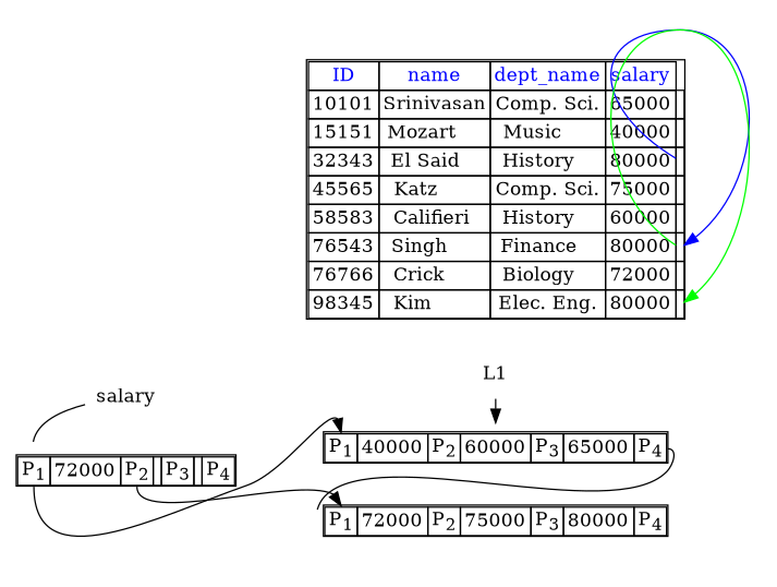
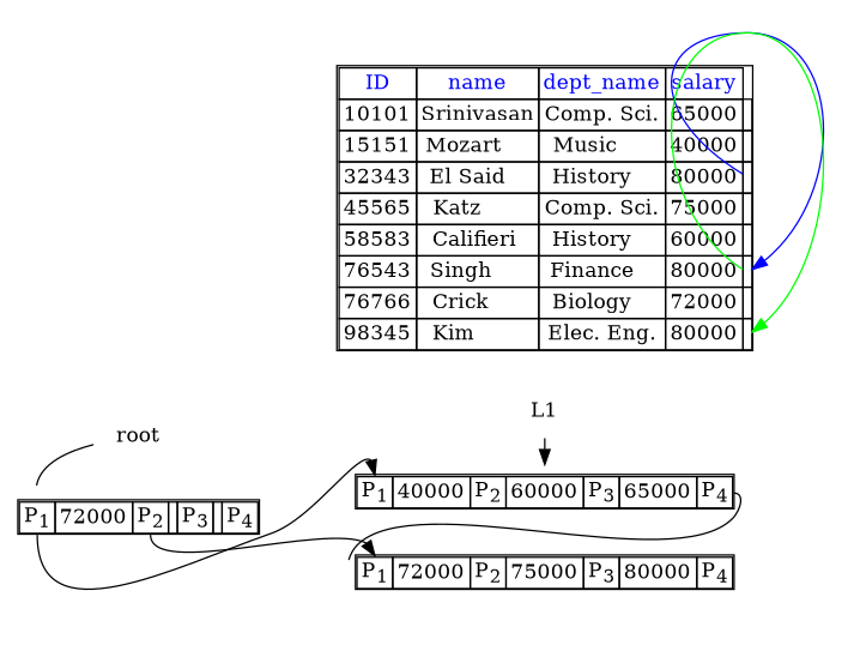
  digraph {
    splines=true
    rankdir=LR
    node [shape=none]
    edge [headport=ptr1]
    n1 [label=<<table border="1" cellborder="1" cellspacing="0">                     <tr>                         <td port="ptr1">P<sub>1</sub></td>                         <td port="key1">72000</td>                         <td port="ptr2">P<sub>2</sub></td>                         <td port="key2"></td>                         <td port="ptr3">P<sub>3</sub></td>                         <td port="key3"></td>                         <td port="ptr4">P<sub>4</sub></td>                     </tr>                 </table>>]
-   n2 [label=salary color=teal]
+   n2 [label=root color=teal]
    n3 [label=<<table border="1" cellborder="1" cellspacing="0">                     <tr>                         <td port="ptr1">P<sub>1</sub></td>                         <td port="key1">40000</td>                         <td port="ptr2">P<sub>2</sub></td>                         <td port="key2">60000</td>                         <td port="ptr3">P<sub>3</sub></td>                         <td port="key3">65000</td>                         <td port="ptr4">P<sub>4</sub></td>                     </tr>                 </table>>]
    n4 [label=<<table border="1" cellborder="1" cellspacing="0">                     <tr>                         <td port="ptr1">P<sub>1</sub></td>                         <td port="key1">72000</td>                         <td port="ptr2">P<sub>2</sub></td>                         <td port="key2">75000</td>                         <td port="ptr3">P<sub>3</sub></td>                         <td port="key3">80000</td>                         <td port="ptr4">P<sub>4</sub></td>                     </tr>                 </table>>]
    n5 [label=L1 color=blue]
    n6 [label=<<table border="1" cellborder="1" cellspacing="0">                  <tr><td><font color="blue">ID</font></td>                        <td><font color="blue">name</font></td>                        <td><font color="blue">dept_name</font></td>                        <td><font color="blue">salary</font></td>                        </tr>                  <tr><td port="id1">10101</td><td port="name1">Srinivasan</td><td port="dept_name1">Comp. Sci.</td><td port="salary1">65000</td><td port="next_ptr1"></td></tr>                  <tr><td port="id3">15151</td><td port="name3">Mozart    </td><td port="dept_name3">Music     </td><td port="salary3">40000</td><td port="next_ptr3"></td></tr>                  <tr><td port="id5">32343</td><td port="name5">El Said   </td><td port="dept_name5">History   </td><td port="salary5">80000</td><td port="next_ptr5"></td></tr>                  <tr><td port="id7">45565</td><td port="name7">Katz      </td><td port="dept_name7">Comp. Sci.</td><td port="salary7">75000</td><td port="next_ptr7"></td></tr>                  <tr><td port="id8">58583</td><td port="name8">Califieri </td><td port="dept_name8">History   </td><td port="salary8">60000</td><td port="next_ptr8"></td></tr>                  <tr><td port="id9">76543</td><td port="name9">Singh     </td><td port="dept_name9">Finance   </td><td port="salary9">80000</td><td port="next_ptr9"></td></tr>                  <tr><td port="id10">76766</td><td port="name10">Crick     </td><td port="dept_name10">Biology   </td><td port="salary10">72000</td><td port="next_ptr10"></td></tr>                  <tr><td port="id12">98345</td><td port="name12">Kim       </td><td port="dept_name12">Elec. Eng.</td><td port="salary12">80000</td><td port="next_ptr12"></td></tr>                 </table>>]
    subgraph sub_1 {
      rank=source
      n1
      n2
    }
    subgraph sub_2 {
      rank=same
      n3
      n4
      n5
    }
    subgraph sub_3 {
      rank=same
      n6
    }
    n1 -> n3 [style=invis tailport=ptr1]
    n1 -> n3 [headport="ptr1:n" tailport="ptr1:s"]
    n1 -> n4 [style=invis tailport=ptr2]
    n1 -> n4 [headport="ptr1:n" tailport="ptr2:s"]
    n2 -> n1
    n3 -> n4 [headport="ptr1:w" tailport="ptr4:e"]
    n5 -> n3 [headport=""]
    n6 -> n6 [color=blue headport=next_ptr9 tailport=next_ptr5]
    n6 -> n6 [color=green headport=next_ptr12 tailport=next_ptr9]
  }
